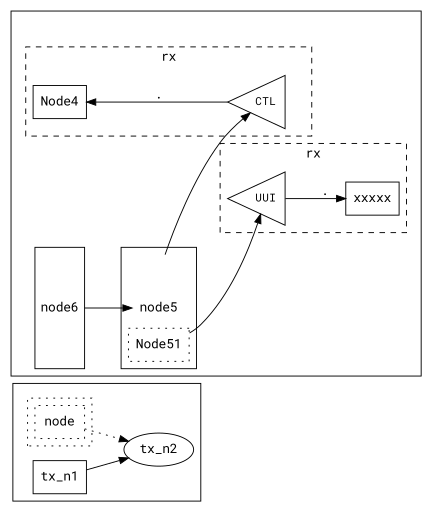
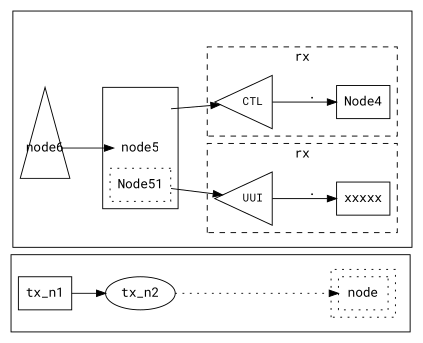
  digraph {
    compound=true
    fontname="Roboto Mono"
    newrank=true
    nodesep=0.1
    rankdir=LR
    node [fontname="Roboto Mono" shape=rect]
    edge [fontname="Roboto Mono"]
    n1 [label="node" style=dotted]
    Node4
    tx_n1
-   node6 [fixedsize=true height=1.840]
+   node6 [fixedsize=true height=1.840 shape=triangle]
    tx_n2 [shape=""]
    Node51 [height=0.5 style=dotted]
    n7 [fontsize=12 height=0.8 label=UUI orientation=90 shape=triangle]
    n8 [label=xxxxx]
    n9 [fontsize=12 height=0.8 label=CTL orientation=90 shape=triangle]
    n10 [color=white height=0.4 label=node5 style=dotted]
    Node52 [height=0.5 style=invis]
    subgraph sub_1 {
      rank=same
      n1
      Node4
    }
    subgraph sub_2 {
      rank=same
      tx_n1
      node6
    }
    subgraph sub_3 {
      rank=same
      tx_n2
      Node51
    }
    subgraph cluster_4 {
      tx_n1
      tx_n2
      subgraph cluster_5 {
        style=invis
        subgraph cluster_6 {
          style=dotted
          n1
        }
      }
    }
    subgraph cluster_7 {
      node6
      subgraph cluster_8 {
        subgraph sub_9 {
          rank=same
          Node51
          n10
          Node52
        }
      }
      subgraph cluster_10 {
        label=rx
        style=invis
        subgraph cluster_11 {
          label=rx
          style=dashed
          Node4
          n9
        }
        subgraph cluster_12 {
          label=rx
          style=dashed
          n7
          n8
        }
      }
    }
    tx_n1 -> tx_n2
    node6 -> n10
-   n1 -> tx_n2 [style=dotted]
+   tx_n2 -> n1 [style=dotted]
    Node51 -> n7
    n7 -> n8 [label="."]
    n9 -> Node4 [label="."]
    Node52 -> n9
  }
